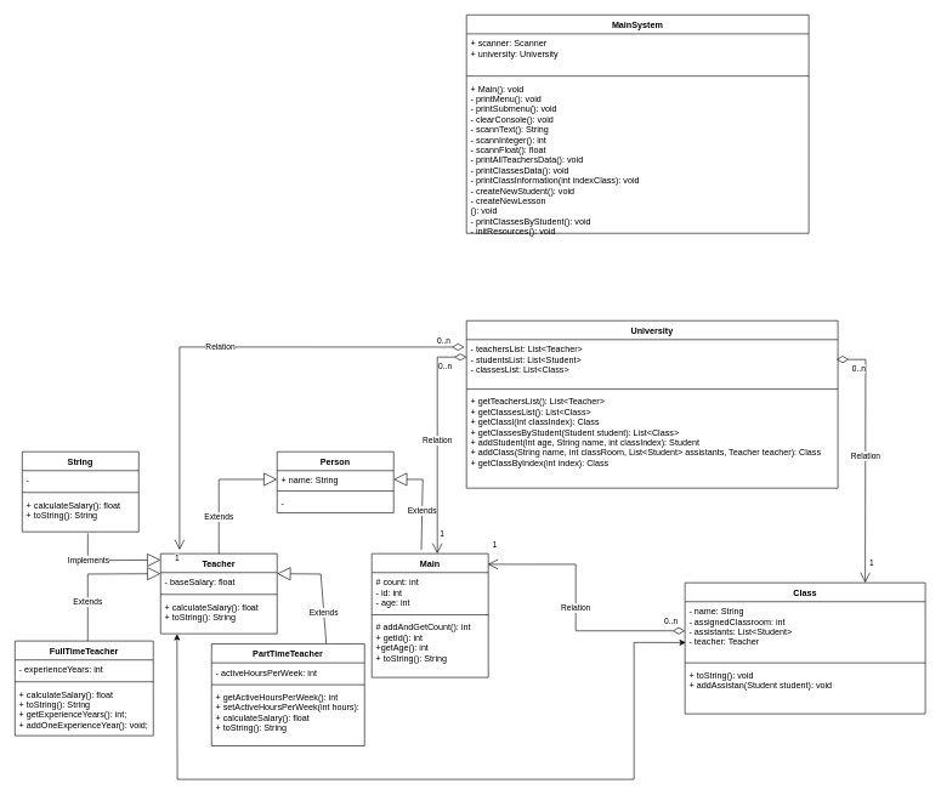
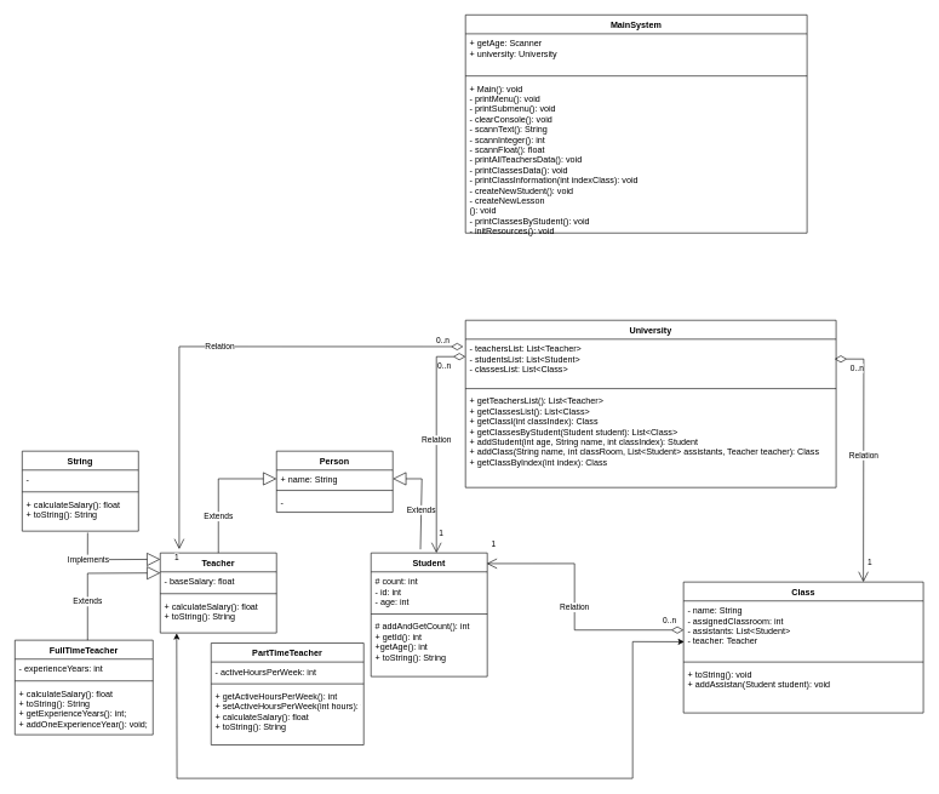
  <mxCell id="0" />
  <mxCell id="1" parent="0" />
  <mxCell id="2" value="University&#10;" style="swimlane;fontStyle=1;align=center;verticalAlign=top;childLayout=stackLayout;horizontal=1;startSize=26;horizontalStack=0;resizeParent=1;resizeParentMax=0;resizeLast=0;collapsible=1;marginBottom=0;" parent="1" vertex="1"><mxGeometry x="640" y="440" width="510" height="230" as="geometry" /></mxCell>
  <mxCell id="3" value="- teachersList: List&lt;Teacher&gt;&#10;- studentsList: List&lt;Student&gt;&#10;- classesList: List&lt;Class&gt;" style="text;strokeColor=none;fillColor=none;align=left;verticalAlign=top;spacingLeft=4;spacingRight=4;overflow=hidden;rotatable=0;points=[[0,0.5],[1,0.5]];portConstraint=eastwest;" parent="2" vertex="1"><mxGeometry y="26" width="510" height="64" as="geometry" /></mxCell>
  <mxCell id="4" value="" style="line;strokeWidth=1;fillColor=none;align=left;verticalAlign=middle;spacingTop=-1;spacingLeft=3;spacingRight=3;rotatable=0;labelPosition=right;points=[];portConstraint=eastwest;" parent="2" vertex="1"><mxGeometry y="90" width="510" height="8" as="geometry" /></mxCell>
  <mxCell id="5" value="+ getTeachersList(): List&lt;Teacher&gt;&#10;+ getClassesList(): List&lt;Class&gt;&#10;+ getClassl(int classIndex): Class&#10;+ getClassesByStudent(Student student): List&lt;Class&gt;&#10;+ addStudent(int age, String name, int classIndex): Student&#10;+ addClass(String name, int classRoom, List&lt;Student&gt; assistants, Teacher teacher): Class&#10;+ getClassByIndex(int index): Class" style="text;strokeColor=none;fillColor=none;align=left;verticalAlign=top;spacingLeft=4;spacingRight=4;overflow=hidden;rotatable=0;points=[[0,0.5],[1,0.5]];portConstraint=eastwest;" parent="2" vertex="1"><mxGeometry y="98" width="510" height="132" as="geometry" /></mxCell>
  <mxCell id="6" value="Teacher" style="swimlane;fontStyle=1;align=center;verticalAlign=top;childLayout=stackLayout;horizontal=1;startSize=26;horizontalStack=0;resizeParent=1;resizeParentMax=0;resizeLast=0;collapsible=1;marginBottom=0;" parent="1" vertex="1"><mxGeometry x="220" y="760" width="160" height="110" as="geometry" /></mxCell>
  <mxCell id="7" value="- baseSalary: float" style="text;strokeColor=none;fillColor=none;align=left;verticalAlign=top;spacingLeft=4;spacingRight=4;overflow=hidden;rotatable=0;points=[[0,0.5],[1,0.5]];portConstraint=eastwest;" parent="6" vertex="1"><mxGeometry y="26" width="160" height="26" as="geometry" /></mxCell>
  <mxCell id="8" value="" style="line;strokeWidth=1;fillColor=none;align=left;verticalAlign=middle;spacingTop=-1;spacingLeft=3;spacingRight=3;rotatable=0;labelPosition=right;points=[];portConstraint=eastwest;" parent="6" vertex="1"><mxGeometry y="52" width="160" height="8" as="geometry" /></mxCell>
  <mxCell id="9" value="+ calculateSalary(): float&#10;+ toString(): String" style="text;strokeColor=none;fillColor=none;align=left;verticalAlign=top;spacingLeft=4;spacingRight=4;overflow=hidden;rotatable=0;points=[[0,0.5],[1,0.5]];portConstraint=eastwest;" parent="6" vertex="1"><mxGeometry y="60" width="160" height="50" as="geometry" /></mxCell>
  <mxCell id="10" value="Person" style="swimlane;fontStyle=1;align=center;verticalAlign=top;childLayout=stackLayout;horizontal=1;startSize=26;horizontalStack=0;resizeParent=1;resizeParentMax=0;resizeLast=0;collapsible=1;marginBottom=0;" parent="1" vertex="1"><mxGeometry x="380" y="620" width="160" height="84" as="geometry" /></mxCell>
  <mxCell id="11" value="+ name: String" style="text;strokeColor=none;fillColor=none;align=left;verticalAlign=top;spacingLeft=4;spacingRight=4;overflow=hidden;rotatable=0;points=[[0,0.5],[1,0.5]];portConstraint=eastwest;" parent="10" vertex="1"><mxGeometry y="26" width="160" height="24" as="geometry" /></mxCell>
  <mxCell id="12" value="" style="line;strokeWidth=1;fillColor=none;align=left;verticalAlign=middle;spacingTop=-1;spacingLeft=3;spacingRight=3;rotatable=0;labelPosition=right;points=[];portConstraint=eastwest;" parent="10" vertex="1"><mxGeometry y="50" width="160" height="8" as="geometry" /></mxCell>
  <mxCell id="13" value="-" style="text;strokeColor=none;fillColor=none;align=left;verticalAlign=top;spacingLeft=4;spacingRight=4;overflow=hidden;rotatable=0;points=[[0,0.5],[1,0.5]];portConstraint=eastwest;" parent="10" vertex="1"><mxGeometry y="58" width="160" height="26" as="geometry" /></mxCell>
- <mxCell id="14" value="Main" style="swimlane;fontStyle=1;align=center;verticalAlign=top;childLayout=stackLayout;horizontal=1;startSize=26;horizontalStack=0;resizeParent=1;resizeParentMax=0;resizeLast=0;collapsible=1;marginBottom=0;" parent="1" vertex="1"><mxGeometry x="510" y="760" width="160" height="170" as="geometry" /></mxCell>
+ <mxCell id="14" value="Student" style="swimlane;fontStyle=1;align=center;verticalAlign=top;childLayout=stackLayout;horizontal=1;startSize=26;horizontalStack=0;resizeParent=1;resizeParentMax=0;resizeLast=0;collapsible=1;marginBottom=0;" parent="1" vertex="1"><mxGeometry x="510" y="760" width="160" height="170" as="geometry" /></mxCell>
  <mxCell id="15" value="# count: int&#10;- id: int&#10;- age: int" style="text;strokeColor=none;fillColor=none;align=left;verticalAlign=top;spacingLeft=4;spacingRight=4;overflow=hidden;rotatable=0;points=[[0,0.5],[1,0.5]];portConstraint=eastwest;" parent="14" vertex="1"><mxGeometry y="26" width="160" height="54" as="geometry" /></mxCell>
  <mxCell id="16" value="" style="line;strokeWidth=1;fillColor=none;align=left;verticalAlign=middle;spacingTop=-1;spacingLeft=3;spacingRight=3;rotatable=0;labelPosition=right;points=[];portConstraint=eastwest;" parent="14" vertex="1"><mxGeometry y="80" width="160" height="8" as="geometry" /></mxCell>
  <mxCell id="17" value="# addAndGetCount(): int&#10;+ getId(): int&#10;+getAge(): int&#10;+ toString(): String" style="text;strokeColor=none;fillColor=none;align=left;verticalAlign=top;spacingLeft=4;spacingRight=4;overflow=hidden;rotatable=0;points=[[0,0.5],[1,0.5]];portConstraint=eastwest;" parent="14" vertex="1"><mxGeometry y="88" width="160" height="82" as="geometry" /></mxCell>
  <mxCell id="18" value="Extends" style="endArrow=block;endSize=16;endFill=0;html=1;rounded=0;entryX=0;entryY=0.5;entryDx=0;entryDy=0;" parent="1" target="11" edge="1"><mxGeometry x="-0.451" width="160" relative="1" as="geometry"><mxPoint x="300" y="760" as="sourcePoint" /><mxPoint x="540" y="780" as="targetPoint" /><Array as="points"><mxPoint x="300" y="658" /></Array><mxPoint as="offset" /></mxGeometry></mxCell>
  <mxCell id="19" value="Extends" style="endArrow=block;endSize=16;endFill=0;html=1;rounded=0;entryX=1;entryY=0.5;entryDx=0;entryDy=0;exitX=0.425;exitY=-0.029;exitDx=0;exitDy=0;exitPerimeter=0;" parent="1" source="14" target="11" edge="1"><mxGeometry x="-0.21" width="160" relative="1" as="geometry"><mxPoint x="540" y="792" as="sourcePoint" /><mxPoint x="620" y="690" as="targetPoint" /><Array as="points"><mxPoint x="580" y="658" /></Array><mxPoint as="offset" /></mxGeometry></mxCell>
  <mxCell id="20" value="Class" style="swimlane;fontStyle=1;align=center;verticalAlign=top;childLayout=stackLayout;horizontal=1;startSize=26;horizontalStack=0;resizeParent=1;resizeParentMax=0;resizeLast=0;collapsible=1;marginBottom=0;" parent="1" vertex="1"><mxGeometry x="940" y="800" width="330" height="180" as="geometry" /></mxCell>
  <mxCell id="21" value="- name: String&#10;- assignedClassroom: int&#10;- assistants: List&lt;Student&gt;&#10;- teacher: Teacher" style="text;strokeColor=none;fillColor=none;align=left;verticalAlign=top;spacingLeft=4;spacingRight=4;overflow=hidden;rotatable=0;points=[[0,0.5],[1,0.5]];portConstraint=eastwest;" parent="20" vertex="1"><mxGeometry y="26" width="330" height="80" as="geometry" /></mxCell>
  <mxCell id="22" value="" style="line;strokeWidth=1;fillColor=none;align=left;verticalAlign=middle;spacingTop=-1;spacingLeft=3;spacingRight=3;rotatable=0;labelPosition=right;points=[];portConstraint=eastwest;" parent="20" vertex="1"><mxGeometry y="106" width="330" height="8" as="geometry" /></mxCell>
  <mxCell id="23" value="+ toString(): void&#10;+ addAssistan(Student student): void" style="text;strokeColor=none;fillColor=none;align=left;verticalAlign=top;spacingLeft=4;spacingRight=4;overflow=hidden;rotatable=0;points=[[0,0.5],[1,0.5]];portConstraint=eastwest;" parent="20" vertex="1"><mxGeometry y="114" width="330" height="66" as="geometry" /></mxCell>
  <mxCell id="24" value="Relation" style="endArrow=open;html=1;endSize=12;startArrow=diamondThin;startSize=14;startFill=0;edgeStyle=orthogonalEdgeStyle;rounded=0;exitX=-0.006;exitY=0.16;exitDx=0;exitDy=0;exitPerimeter=0;entryX=0.163;entryY=-0.047;entryDx=0;entryDy=0;entryPerimeter=0;" parent="1" source="3" target="6" edge="1"><mxGeometry relative="1" as="geometry"><mxPoint x="440" y="590" as="sourcePoint" /><mxPoint x="600" y="590" as="targetPoint" /></mxGeometry></mxCell>
  <mxCell id="25" value="0..n" style="edgeLabel;resizable=0;html=1;align=left;verticalAlign=top;" parent="24" connectable="0" vertex="1"><mxGeometry x="-1" relative="1" as="geometry"><mxPoint x="-39" y="-21" as="offset" /></mxGeometry></mxCell>
  <mxCell id="26" value="1" style="edgeLabel;resizable=0;html=1;align=right;verticalAlign=top;" parent="24" connectable="0" vertex="1"><mxGeometry x="1" relative="1" as="geometry" /></mxCell>
  <mxCell id="27" value="Relation" style="endArrow=open;html=1;endSize=12;startArrow=diamondThin;startSize=14;startFill=0;edgeStyle=orthogonalEdgeStyle;rounded=0;" parent="1" target="14" edge="1"><mxGeometry relative="1" as="geometry"><mxPoint x="640" y="490" as="sourcePoint" /><mxPoint x="620" y="720" as="targetPoint" /><Array as="points"><mxPoint x="600" y="490" /></Array></mxGeometry></mxCell>
  <mxCell id="28" value="0..n" style="edgeLabel;resizable=0;html=1;align=left;verticalAlign=top;" parent="27" connectable="0" vertex="1"><mxGeometry x="-1" relative="1" as="geometry"><mxPoint x="-40" as="offset" /></mxGeometry></mxCell>
  <mxCell id="29" value="1" style="edgeLabel;resizable=0;html=1;align=right;verticalAlign=top;" parent="27" connectable="0" vertex="1"><mxGeometry x="1" relative="1" as="geometry"><mxPoint x="10" y="-40" as="offset" /></mxGeometry></mxCell>
  <mxCell id="30" value="Relation" style="endArrow=open;html=1;endSize=12;startArrow=diamondThin;startSize=14;startFill=0;edgeStyle=orthogonalEdgeStyle;rounded=0;exitX=0.996;exitY=0.426;exitDx=0;exitDy=0;exitPerimeter=0;entryX=0.75;entryY=0;entryDx=0;entryDy=0;" parent="1" source="3" target="20" edge="1"><mxGeometry relative="1" as="geometry"><mxPoint x="910" y="506" as="sourcePoint" /><mxPoint x="1000" y="790" as="targetPoint" /><Array as="points"><mxPoint x="1188" y="506" /><mxPoint x="1188" y="790" /></Array></mxGeometry></mxCell>
  <mxCell id="31" value="0..n" style="edgeLabel;resizable=0;html=1;align=left;verticalAlign=top;" parent="30" connectable="0" vertex="1"><mxGeometry x="-1" relative="1" as="geometry"><mxPoint x="20" as="offset" /></mxGeometry></mxCell>
  <mxCell id="32" value="1" style="edgeLabel;resizable=0;html=1;align=right;verticalAlign=top;" parent="30" connectable="0" vertex="1"><mxGeometry x="1" relative="1" as="geometry"><mxPoint x="13" y="-40" as="offset" /></mxGeometry></mxCell>
  <mxCell id="33" value="FullTimeTeacher" style="swimlane;fontStyle=1;align=center;verticalAlign=top;childLayout=stackLayout;horizontal=1;startSize=26;horizontalStack=0;resizeParent=1;resizeParentMax=0;resizeLast=0;collapsible=1;marginBottom=0;" parent="1" vertex="1"><mxGeometry x="20" y="880" width="190" height="130" as="geometry" /></mxCell>
  <mxCell id="34" value="- experienceYears: int" style="text;strokeColor=none;fillColor=none;align=left;verticalAlign=top;spacingLeft=4;spacingRight=4;overflow=hidden;rotatable=0;points=[[0,0.5],[1,0.5]];portConstraint=eastwest;" parent="33" vertex="1"><mxGeometry y="26" width="190" height="26" as="geometry" /></mxCell>
  <mxCell id="35" value="" style="line;strokeWidth=1;fillColor=none;align=left;verticalAlign=middle;spacingTop=-1;spacingLeft=3;spacingRight=3;rotatable=0;labelPosition=right;points=[];portConstraint=eastwest;" parent="33" vertex="1"><mxGeometry y="52" width="190" height="8" as="geometry" /></mxCell>
  <mxCell id="36" value="+ calculateSalary(): float&#10;+ toString(): String&#10;+ getExperienceYears(): int;&#10;+ addOneExperienceYear(): void; " style="text;strokeColor=none;fillColor=none;align=left;verticalAlign=top;spacingLeft=4;spacingRight=4;overflow=hidden;rotatable=0;points=[[0,0.5],[1,0.5]];portConstraint=eastwest;" parent="33" vertex="1"><mxGeometry y="60" width="190" height="70" as="geometry" /></mxCell>
  <mxCell id="37" value="Extends" style="endArrow=block;endSize=16;endFill=0;html=1;rounded=0;entryX=0;entryY=0.25;entryDx=0;entryDy=0;" parent="1" target="6" edge="1"><mxGeometry x="-0.451" width="160" relative="1" as="geometry"><mxPoint x="120" y="880" as="sourcePoint" /><mxPoint x="200" y="778" as="targetPoint" /><Array as="points"><mxPoint x="120" y="788" /></Array><mxPoint as="offset" /></mxGeometry></mxCell>
  <mxCell id="38" value="PartTimeTeacher" style="swimlane;fontStyle=1;align=center;verticalAlign=top;childLayout=stackLayout;horizontal=1;startSize=26;horizontalStack=0;resizeParent=1;resizeParentMax=0;resizeLast=0;collapsible=1;marginBottom=0;" parent="1" vertex="1"><mxGeometry x="290" y="884" width="210" height="140" as="geometry" /></mxCell>
  <mxCell id="39" value="- activeHoursPerWeek: int" style="text;strokeColor=none;fillColor=none;align=left;verticalAlign=top;spacingLeft=4;spacingRight=4;overflow=hidden;rotatable=0;points=[[0,0.5],[1,0.5]];portConstraint=eastwest;" parent="38" vertex="1"><mxGeometry y="26" width="210" height="26" as="geometry" /></mxCell>
  <mxCell id="40" value="" style="line;strokeWidth=1;fillColor=none;align=left;verticalAlign=middle;spacingTop=-1;spacingLeft=3;spacingRight=3;rotatable=0;labelPosition=right;points=[];portConstraint=eastwest;" parent="38" vertex="1"><mxGeometry y="52" width="210" height="8" as="geometry" /></mxCell>
  <mxCell id="41" value="+ getActiveHoursPerWeek(): int&#10;+ setActiveHoursPerWeek(int hours): void&#10;+ calculateSalary(): float&#10;+ toString(): String" style="text;strokeColor=none;fillColor=none;align=left;verticalAlign=top;spacingLeft=4;spacingRight=4;overflow=hidden;rotatable=0;points=[[0,0.5],[1,0.5]];portConstraint=eastwest;" parent="38" vertex="1"><mxGeometry y="60" width="210" height="80" as="geometry" /></mxCell>
- <mxCell id="42" value="Extends" style="endArrow=block;endSize=16;endFill=0;html=1;rounded=0;entryX=1;entryY=0.25;entryDx=0;entryDy=0;exitX=0.75;exitY=0;exitDx=0;exitDy=0;" parent="1" source="38" target="6" edge="1"><mxGeometry x="-0.451" width="160" relative="1" as="geometry"><mxPoint x="130" y="890" as="sourcePoint" /><mxPoint y="791.5" as="targetPoint" x="230" /><Array as="points"><mxPoint x="440" y="788" /></Array><mxPoint as="offset" /></mxGeometry></mxCell>
  <mxCell id="43" value="MainSystem" style="swimlane;fontStyle=1;align=center;verticalAlign=top;childLayout=stackLayout;horizontal=1;startSize=26;horizontalStack=0;resizeParent=1;resizeParentMax=0;resizeLast=0;collapsible=1;marginBottom=0;" parent="1" vertex="1"><mxGeometry x="640" y="20" width="470" height="300" as="geometry" /></mxCell>
- <mxCell id="44" value="+ scanner: Scanner&#10;+ university: University" style="text;strokeColor=none;fillColor=none;align=left;verticalAlign=top;spacingLeft=4;spacingRight=4;overflow=hidden;rotatable=0;points=[[0,0.5],[1,0.5]];portConstraint=eastwest;" parent="43" vertex="1"><mxGeometry y="26" width="470" height="54" as="geometry" /></mxCell>
+ <mxCell id="44" value="+ getAge: Scanner&#10;+ university: University" style="text;strokeColor=none;fillColor=none;align=left;verticalAlign=top;spacingLeft=4;spacingRight=4;overflow=hidden;rotatable=0;points=[[0,0.5],[1,0.5]];portConstraint=eastwest;" parent="43" vertex="1"><mxGeometry y="26" width="470" height="54" as="geometry" /></mxCell>
  <mxCell id="45" value="" style="line;strokeWidth=1;fillColor=none;align=left;verticalAlign=middle;spacingTop=-1;spacingLeft=3;spacingRight=3;rotatable=0;labelPosition=right;points=[];portConstraint=eastwest;" parent="43" vertex="1"><mxGeometry y="80" width="470" height="8" as="geometry" /></mxCell>
  <mxCell id="46" value="+ Main(): void&#10;- printMenu(): void&#10;- printSubmenu(): void&#10;- clearConsole(): void&#10;- scannText(): String&#10;- scannInteger(): int&#10;- scannFloat(): float&#10;- printAllTeachersData(): void&#10;- printClassesData(): void&#10;- printClassInformation(int indexClass): void&#10;- createNewStudent(): void&#10;- createNewLesson &#10;(): void&#10;- printClassesByStudent(): void&#10;- initResources(): void" style="text;strokeColor=none;fillColor=none;align=left;verticalAlign=top;spacingLeft=4;spacingRight=4;overflow=hidden;rotatable=0;points=[[0,0.5],[1,0.5]];portConstraint=eastwest;" parent="43" vertex="1"><mxGeometry y="88" width="470" height="212" as="geometry" /></mxCell>
  <mxCell id="47" value="Relation" style="endArrow=open;html=1;endSize=12;startArrow=diamondThin;startSize=14;startFill=0;edgeStyle=orthogonalEdgeStyle;rounded=0;entryX=0.995;entryY=0.086;entryDx=0;entryDy=0;entryPerimeter=0;" parent="1" target="14" edge="1"><mxGeometry relative="1" as="geometry"><mxPoint x="940" y="866" as="sourcePoint" /><mxPoint x="1197.5" y="810" as="targetPoint" /><Array as="points"><mxPoint x="790" y="866" /><mxPoint x="790" y="775" /></Array></mxGeometry></mxCell>
  <mxCell id="48" value="0..n" style="edgeLabel;resizable=0;html=1;align=left;verticalAlign=top;" parent="47" connectable="0" vertex="1"><mxGeometry x="-1" relative="1" as="geometry"><mxPoint x="-30" y="-26" as="offset" /></mxGeometry></mxCell>
  <mxCell id="49" value="1" style="edgeLabel;resizable=0;html=1;align=right;verticalAlign=top;" parent="47" connectable="0" vertex="1"><mxGeometry x="1" relative="1" as="geometry"><mxPoint x="13" y="-40" as="offset" /></mxGeometry></mxCell>
  <mxCell id="50" value="String" style="swimlane;fontStyle=1;align=center;verticalAlign=top;childLayout=stackLayout;horizontal=1;startSize=26;horizontalStack=0;resizeParent=1;resizeParentMax=0;resizeLast=0;collapsible=1;marginBottom=0;" parent="1" vertex="1"><mxGeometry x="30" y="620" width="160" height="110" as="geometry" /></mxCell>
  <mxCell id="51" value="-" style="text;strokeColor=none;fillColor=none;align=left;verticalAlign=top;spacingLeft=4;spacingRight=4;overflow=hidden;rotatable=0;points=[[0,0.5],[1,0.5]];portConstraint=eastwest;" parent="50" vertex="1"><mxGeometry y="26" width="160" height="26" as="geometry" /></mxCell>
  <mxCell id="52" value="" style="line;strokeWidth=1;fillColor=none;align=left;verticalAlign=middle;spacingTop=-1;spacingLeft=3;spacingRight=3;rotatable=0;labelPosition=right;points=[];portConstraint=eastwest;" parent="50" vertex="1"><mxGeometry y="52" width="160" height="8" as="geometry" /></mxCell>
  <mxCell id="53" value="+ calculateSalary(): float&#10;+ toString(): String" style="text;strokeColor=none;fillColor=none;align=left;verticalAlign=top;spacingLeft=4;spacingRight=4;overflow=hidden;rotatable=0;points=[[0,0.5],[1,0.5]];portConstraint=eastwest;" parent="50" vertex="1"><mxGeometry y="60" width="160" height="50" as="geometry" /></mxCell>
  <mxCell id="54" value="Implements" style="endArrow=block;endSize=16;endFill=0;html=1;rounded=0;entryX=0;entryY=0.25;entryDx=0;entryDy=0;exitX=0.563;exitY=1.043;exitDx=0;exitDy=0;exitPerimeter=0;" parent="1" source="53" edge="1"><mxGeometry x="-0.451" width="160" relative="1" as="geometry"><mxPoint x="120" y="861.25" as="sourcePoint" /><mxPoint x="220" y="768.75" as="targetPoint" /><Array as="points"><mxPoint x="120" y="769.25" /></Array><mxPoint as="offset" /></mxGeometry></mxCell>
  <mxCell id="55" value="" style="endArrow=classic;startArrow=classic;html=1;rounded=0;exitX=0.141;exitY=1.01;exitDx=0;exitDy=0;exitPerimeter=0;entryX=0.003;entryY=0.702;entryDx=0;entryDy=0;entryPerimeter=0;" parent="1" source="9" target="21" edge="1"><mxGeometry width="50" height="50" relative="1" as="geometry"><mxPoint x="610" y="1030" as="sourcePoint" /><mxPoint x="660" y="980" as="targetPoint" /><Array as="points"><mxPoint x="243" y="1070" /><mxPoint x="870" y="1070" /><mxPoint x="870" y="882" /></Array></mxGeometry></mxCell>
